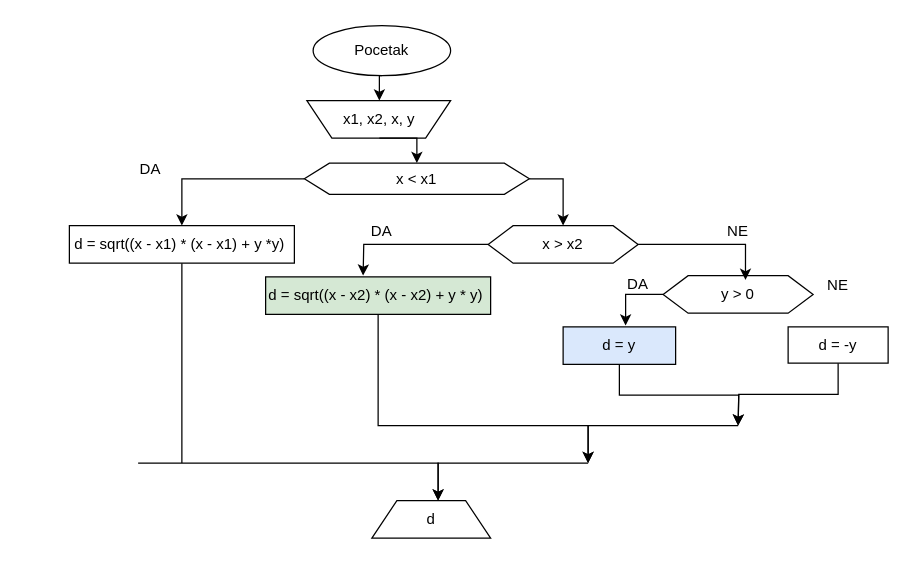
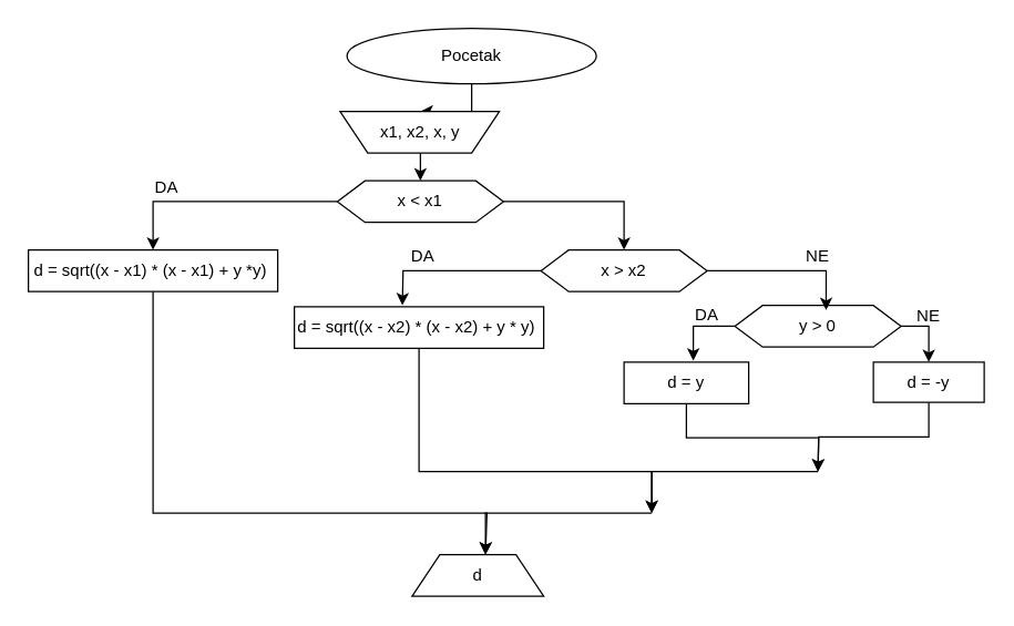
  <mxCell id="0" />
  <mxCell id="1" parent="0" />
  <mxCell id="2" style="edgeStyle=orthogonalEdgeStyle;rounded=0;orthogonalLoop=1;jettySize=auto;html=1;exitX=0.5;exitY=1;exitDx=0;exitDy=0;entryX=0.5;entryY=0;entryDx=0;entryDy=0;" edge="1" parent="1" source="3" target="6"><mxGeometry relative="1" as="geometry" /></mxCell>
- <mxCell id="3" value="Pocetak" style="ellipse;whiteSpace=wrap;html=1;" vertex="1" parent="1"><mxGeometry x="250" width="110" height="40" as="geometry" y="20" /></mxCell>
+ <mxCell id="3" value="Pocetak" style="ellipse;whiteSpace=wrap;html=1;" vertex="1" parent="1"><mxGeometry x="250" y="20" width="180" height="40" as="geometry" /></mxCell>
  <mxCell id="4" value="" style="shape=trapezoid;perimeter=trapezoidPerimeter;whiteSpace=wrap;html=1;fixedSize=1;rotation=-180;" vertex="1" parent="1"><mxGeometry x="245" y="80" width="115" height="30" as="geometry" /></mxCell>
  <mxCell id="5" style="edgeStyle=orthogonalEdgeStyle;rounded=0;orthogonalLoop=1;jettySize=auto;html=1;exitX=0.5;exitY=1;exitDx=0;exitDy=0;entryX=0.5;entryY=0;entryDx=0;entryDy=0;" edge="1" parent="1" source="6" target="9"><mxGeometry relative="1" as="geometry" /></mxCell>
  <mxCell id="6" value="x1, x2, x, y" style="text;html=1;align=center;verticalAlign=middle;whiteSpace=wrap;rounded=0;" vertex="1" parent="1"><mxGeometry x="273" y="80" width="60" height="30" as="geometry" /></mxCell>
  <mxCell id="7" style="edgeStyle=orthogonalEdgeStyle;rounded=0;orthogonalLoop=1;jettySize=auto;html=1;exitX=0;exitY=0.5;exitDx=0;exitDy=0;entryX=0.5;entryY=0;entryDx=0;entryDy=0;" edge="1" parent="1" source="9" target="11"><mxGeometry relative="1" as="geometry" /></mxCell>
  <mxCell id="8" style="edgeStyle=orthogonalEdgeStyle;rounded=0;orthogonalLoop=1;jettySize=auto;html=1;exitX=1;exitY=0.5;exitDx=0;exitDy=0;entryX=0.5;entryY=0;entryDx=0;entryDy=0;" edge="1" parent="1" source="9" target="14"><mxGeometry relative="1" as="geometry" /></mxCell>
- <mxCell id="9" value="x &amp;lt; x1" style="shape=hexagon;perimeter=hexagonPerimeter2;whiteSpace=wrap;html=1;fixedSize=1;" vertex="1" parent="1"><mxGeometry x="243" y="130" width="180" height="25" as="geometry" /></mxCell>
+ <mxCell id="9" value="x &amp;lt; x1" style="shape=hexagon;perimeter=hexagonPerimeter2;whiteSpace=wrap;html=1;fixedSize=1;" vertex="1" parent="1"><mxGeometry x="243" y="130" width="120" height="30" as="geometry" /></mxCell>
  <mxCell id="10" style="edgeStyle=orthogonalEdgeStyle;rounded=0;orthogonalLoop=1;jettySize=auto;html=1;exitX=0.5;exitY=1;exitDx=0;exitDy=0;" edge="1" parent="1" source="11"><mxGeometry relative="1" as="geometry"><mxPoint x="350" y="400" as="targetPoint" /><Array as="points"><mxPoint x="110" y="370" /><mxPoint x="351" y="370" /></Array></mxGeometry></mxCell>
- <mxCell id="11" value="d = sqrt((x - x1) * (x - x1) + y *y)&amp;nbsp;" style="rounded=0;whiteSpace=wrap;html=1;" vertex="1" parent="1"><mxGeometry x="55" y="180" width="180" height="30" as="geometry" /></mxCell>
+ <mxCell id="11" value="d = sqrt((x - x1) * (x - x1) + y *y)&amp;nbsp;" style="rounded=0;whiteSpace=wrap;html=1;" vertex="1" parent="1"><mxGeometry x="20" y="180" width="180" height="30" as="geometry" /></mxCell>
  <mxCell id="12" value="DA" style="text;html=1;align=center;verticalAlign=middle;whiteSpace=wrap;rounded=0;" vertex="1" parent="1"><mxGeometry x="90" y="120" width="60" height="30" as="geometry" /></mxCell>
  <mxCell id="13" style="edgeStyle=orthogonalEdgeStyle;rounded=0;orthogonalLoop=1;jettySize=auto;html=1;exitX=0;exitY=0.5;exitDx=0;exitDy=0;" edge="1" parent="1" source="14"><mxGeometry relative="1" as="geometry"><mxPoint x="290" y="220" as="targetPoint" /></mxGeometry></mxCell>
  <mxCell id="14" value="x &amp;gt; x2" style="shape=hexagon;perimeter=hexagonPerimeter2;whiteSpace=wrap;html=1;fixedSize=1;" vertex="1" parent="1"><mxGeometry x="390" y="180" width="120" height="30" as="geometry" /></mxCell>
  <mxCell id="15" style="edgeStyle=orthogonalEdgeStyle;rounded=0;orthogonalLoop=1;jettySize=auto;html=1;exitX=0.5;exitY=1;exitDx=0;exitDy=0;" edge="1" parent="1" source="16"><mxGeometry relative="1" as="geometry"><mxPoint x="590" y="340" as="targetPoint" /></mxGeometry></mxCell>
- <mxCell id="16" value="d = y" style="rounded=0;whiteSpace=wrap;html=1;fillColor=#dae8fc;" vertex="1" parent="1"><mxGeometry x="450" y="261" width="90" height="30" as="geometry" /></mxCell>
+ <mxCell id="16" value="d = y" style="rounded=0;whiteSpace=wrap;html=1;" vertex="1" parent="1"><mxGeometry x="450" y="261" width="90" height="30" as="geometry" /></mxCell>
  <mxCell id="17" value="DA" style="text;html=1;align=center;verticalAlign=middle;whiteSpace=wrap;rounded=0;" vertex="1" parent="1"><mxGeometry x="275" y="170" width="60" height="30" as="geometry" /></mxCell>
  <mxCell id="18" style="edgeStyle=orthogonalEdgeStyle;rounded=0;orthogonalLoop=1;jettySize=auto;html=1;exitX=0;exitY=0.5;exitDx=0;exitDy=0;" edge="1" parent="1" source="20"><mxGeometry relative="1" as="geometry"><mxPoint x="500" y="260" as="targetPoint" /></mxGeometry></mxCell>
+ <mxCell id="19" style="edgeStyle=orthogonalEdgeStyle;rounded=0;orthogonalLoop=1;jettySize=auto;html=1;exitX=1;exitY=0.5;exitDx=0;exitDy=0;entryX=0.5;entryY=0;entryDx=0;entryDy=0;" edge="1" parent="1" source="20" target="26"><mxGeometry relative="1" as="geometry" /></mxCell>
  <mxCell id="20" value="y &amp;gt; 0" style="shape=hexagon;perimeter=hexagonPerimeter2;whiteSpace=wrap;html=1;fixedSize=1;" vertex="1" parent="1"><mxGeometry x="530" y="220" width="120" height="30" as="geometry" /></mxCell>
  <mxCell id="21" style="edgeStyle=orthogonalEdgeStyle;rounded=0;orthogonalLoop=1;jettySize=auto;html=1;exitX=1;exitY=0.5;exitDx=0;exitDy=0;entryX=0.549;entryY=0.114;entryDx=0;entryDy=0;entryPerimeter=0;" edge="1" parent="1" source="14" target="20"><mxGeometry relative="1" as="geometry" /></mxCell>
  <mxCell id="22" style="edgeStyle=orthogonalEdgeStyle;rounded=0;orthogonalLoop=1;jettySize=auto;html=1;exitX=0.5;exitY=1;exitDx=0;exitDy=0;" edge="1" parent="1" source="23"><mxGeometry relative="1" as="geometry"><mxPoint x="470" y="370" as="targetPoint" /><Array as="points"><mxPoint x="302" y="340" /><mxPoint x="470" y="340" /></Array></mxGeometry></mxCell>
- <mxCell id="23" value="d = sqrt((x - x2) * (x - x2) + y * y)&amp;nbsp;" style="rounded=0;whiteSpace=wrap;html=1;fillColor=#d5e8d4;" vertex="1" parent="1"><mxGeometry x="212" y="221" width="180" height="30" as="geometry" /></mxCell>
+ <mxCell id="23" value="d = sqrt((x - x2) * (x - x2) + y * y)&amp;nbsp;" style="rounded=0;whiteSpace=wrap;html=1;" vertex="1" parent="1"><mxGeometry x="212" y="221" width="180" height="30" as="geometry" /></mxCell>
  <mxCell id="24" value="DA" style="text;html=1;align=center;verticalAlign=middle;whiteSpace=wrap;rounded=0;" vertex="1" parent="1"><mxGeometry x="480" y="212" width="60" height="30" as="geometry" /></mxCell>
  <mxCell id="25" style="edgeStyle=orthogonalEdgeStyle;rounded=0;orthogonalLoop=1;jettySize=auto;html=1;exitX=0.5;exitY=1;exitDx=0;exitDy=0;" edge="1" parent="1" source="26"><mxGeometry relative="1" as="geometry"><mxPoint x="590" y="340" as="targetPoint" /></mxGeometry></mxCell>
  <mxCell id="26" value="d = -y" style="rounded=0;whiteSpace=wrap;html=1;" vertex="1" parent="1"><mxGeometry x="630" y="261" width="80" height="29" as="geometry" /></mxCell>
  <mxCell id="27" value="NE" style="text;html=1;align=center;verticalAlign=middle;whiteSpace=wrap;rounded=0;" vertex="1" parent="1"><mxGeometry x="640" y="213" width="60" height="30" as="geometry" /></mxCell>
  <mxCell id="28" value="" style="endArrow=classic;html=1;rounded=0;" edge="1" parent="1"><mxGeometry width="50" height="50" relative="1" as="geometry"><mxPoint x="590" y="340" as="sourcePoint" /><mxPoint x="470" y="370" as="targetPoint" /><Array as="points"><mxPoint x="470" y="340" /></Array></mxGeometry></mxCell>
  <mxCell id="29" value="" style="endArrow=classic;html=1;rounded=0;" edge="1" parent="1"><mxGeometry width="50" height="50" relative="1" as="geometry"><mxPoint x="470" y="370" as="sourcePoint" /><mxPoint x="350" y="400" as="targetPoint" /><Array as="points"><mxPoint x="350" y="370" /></Array></mxGeometry></mxCell>
  <mxCell id="30" value="d" style="shape=trapezoid;perimeter=trapezoidPerimeter;whiteSpace=wrap;html=1;fixedSize=1;" vertex="1" parent="1"><mxGeometry x="297" y="400" width="95" height="30" as="geometry" /></mxCell>
  <mxCell id="31" value="NE" style="text;html=1;align=center;verticalAlign=middle;whiteSpace=wrap;rounded=0;" vertex="1" parent="1"><mxGeometry x="560" y="170" width="60" height="30" as="geometry" /></mxCell>
